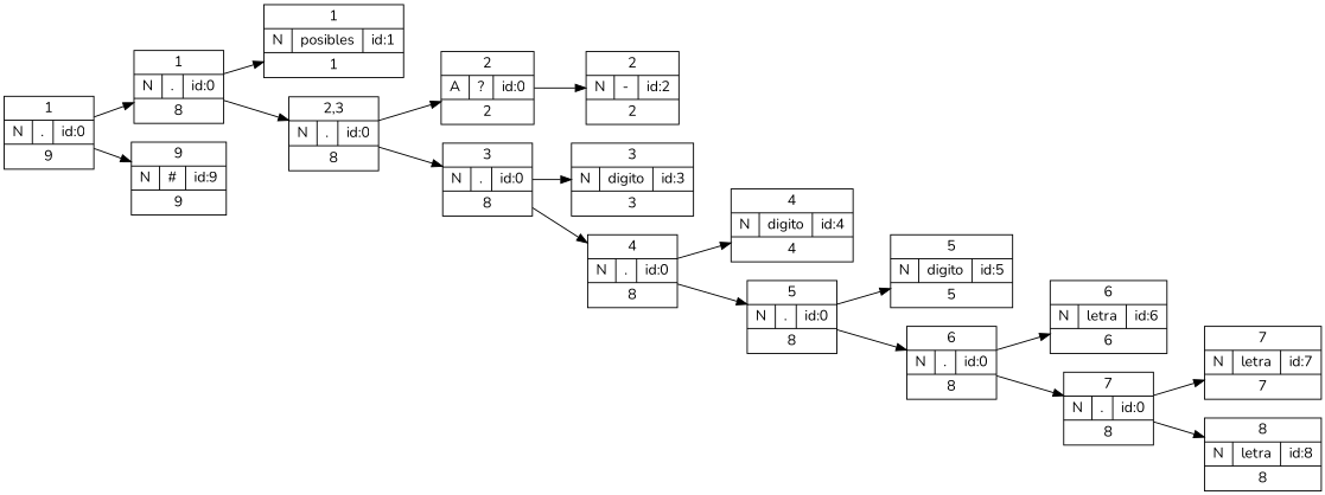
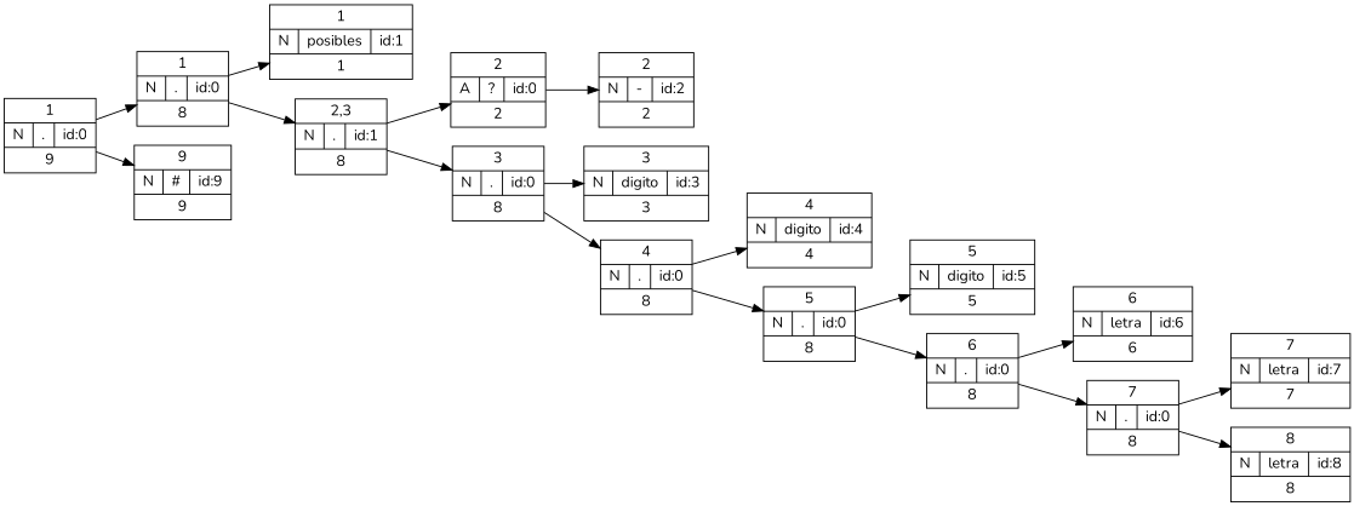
  digraph {
    concentrate=true
    rankdir=LR
    fontname=Nunito
    node [shape=record fontname=Nunito]
    edge [fontname=Nunito]
    n1 [label="1 |{ N | .| id:0} | 9"]
    n2 [label="1 |{ N | .| id:0} | 8"]
    n3 [label="9 |{ N | #| id:9} | 9"]
    n4 [label="1 |{ N | posibles| id:1} | 1"]
-   n5 [label="2,3 |{ N | .| id:0} | 8"]
+   n5 [label="2,3 |{ N | .| id:1} | 8"]
    n6 [label="2 |{ A | ?| id:0} | 2"]
    n7 [label="3 |{ N | .| id:0} | 8"]
    n8 [label="2 |{ N | -| id:2} | 2"]
    n9 [label="3 |{ N | digito| id:3} | 3"]
    n10 [label="4 |{ N | .| id:0} | 8"]
    n11 [label="4 |{ N | digito| id:4} | 4"]
    n12 [label="5 |{ N | .| id:0} | 8"]
    n13 [label="5 |{ N | digito| id:5} | 5"]
    n14 [label="6 |{ N | .| id:0} | 8"]
    n15 [label="6 |{ N | letra| id:6} | 6"]
    n16 [label="7 |{ N | .| id:0} | 8"]
    n17 [label="7 |{ N | letra| id:7} | 7"]
    n18 [label="8 |{ N | letra| id:8} | 8"]
    n1 -> n2
    n1 -> n3
    n2 -> n4
    n2 -> n5
    n5 -> n6
    n5 -> n7
    n6 -> n8
    n7 -> n9
    n7 -> n10
    n10 -> n11
    n10 -> n12
    n12 -> n13
    n12 -> n14
    n14 -> n15
    n14 -> n16
    n16 -> n17
    n16 -> n18
  }
